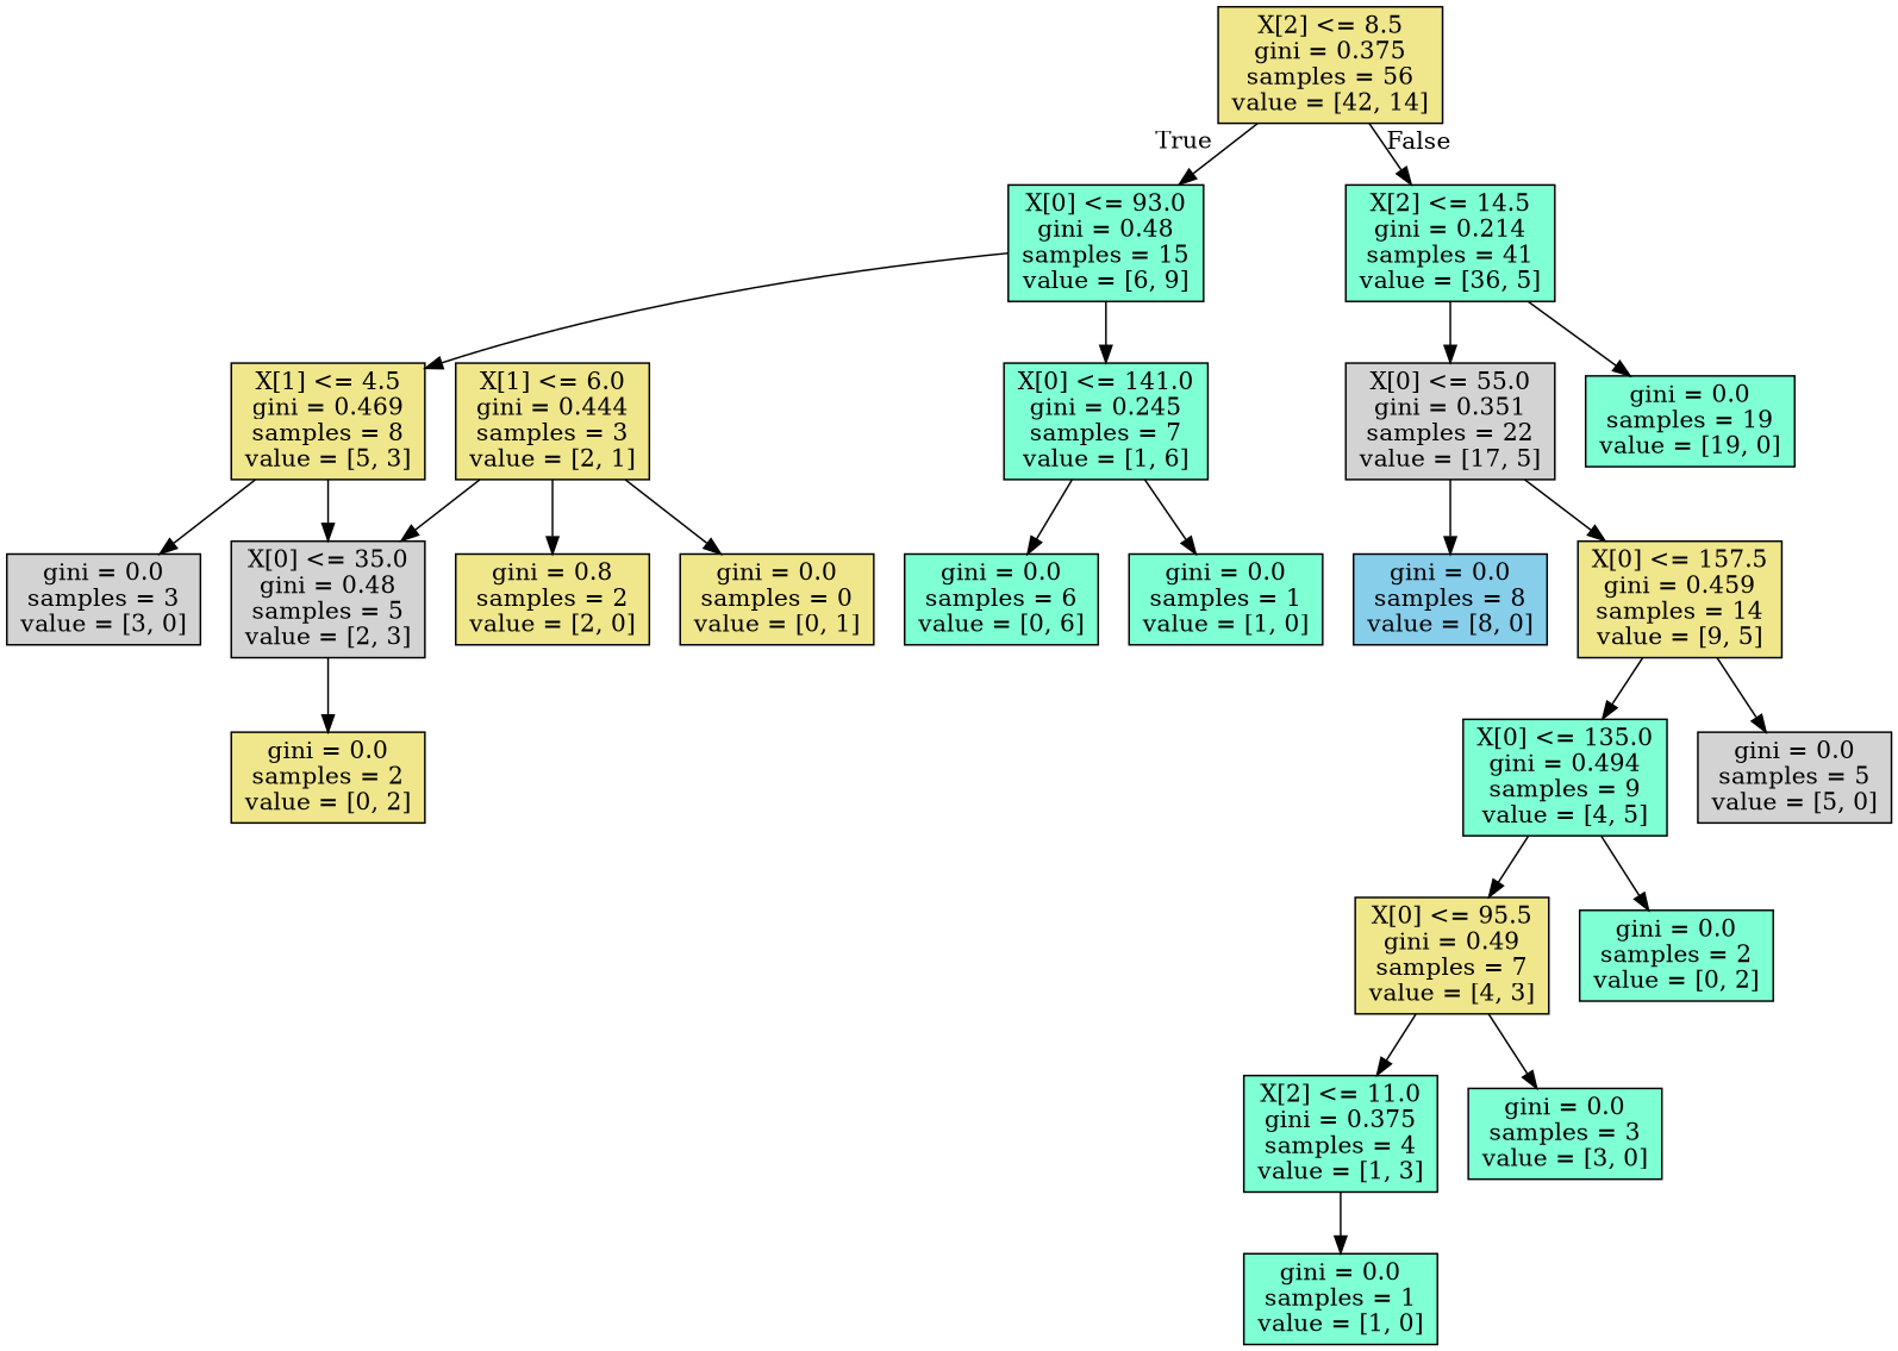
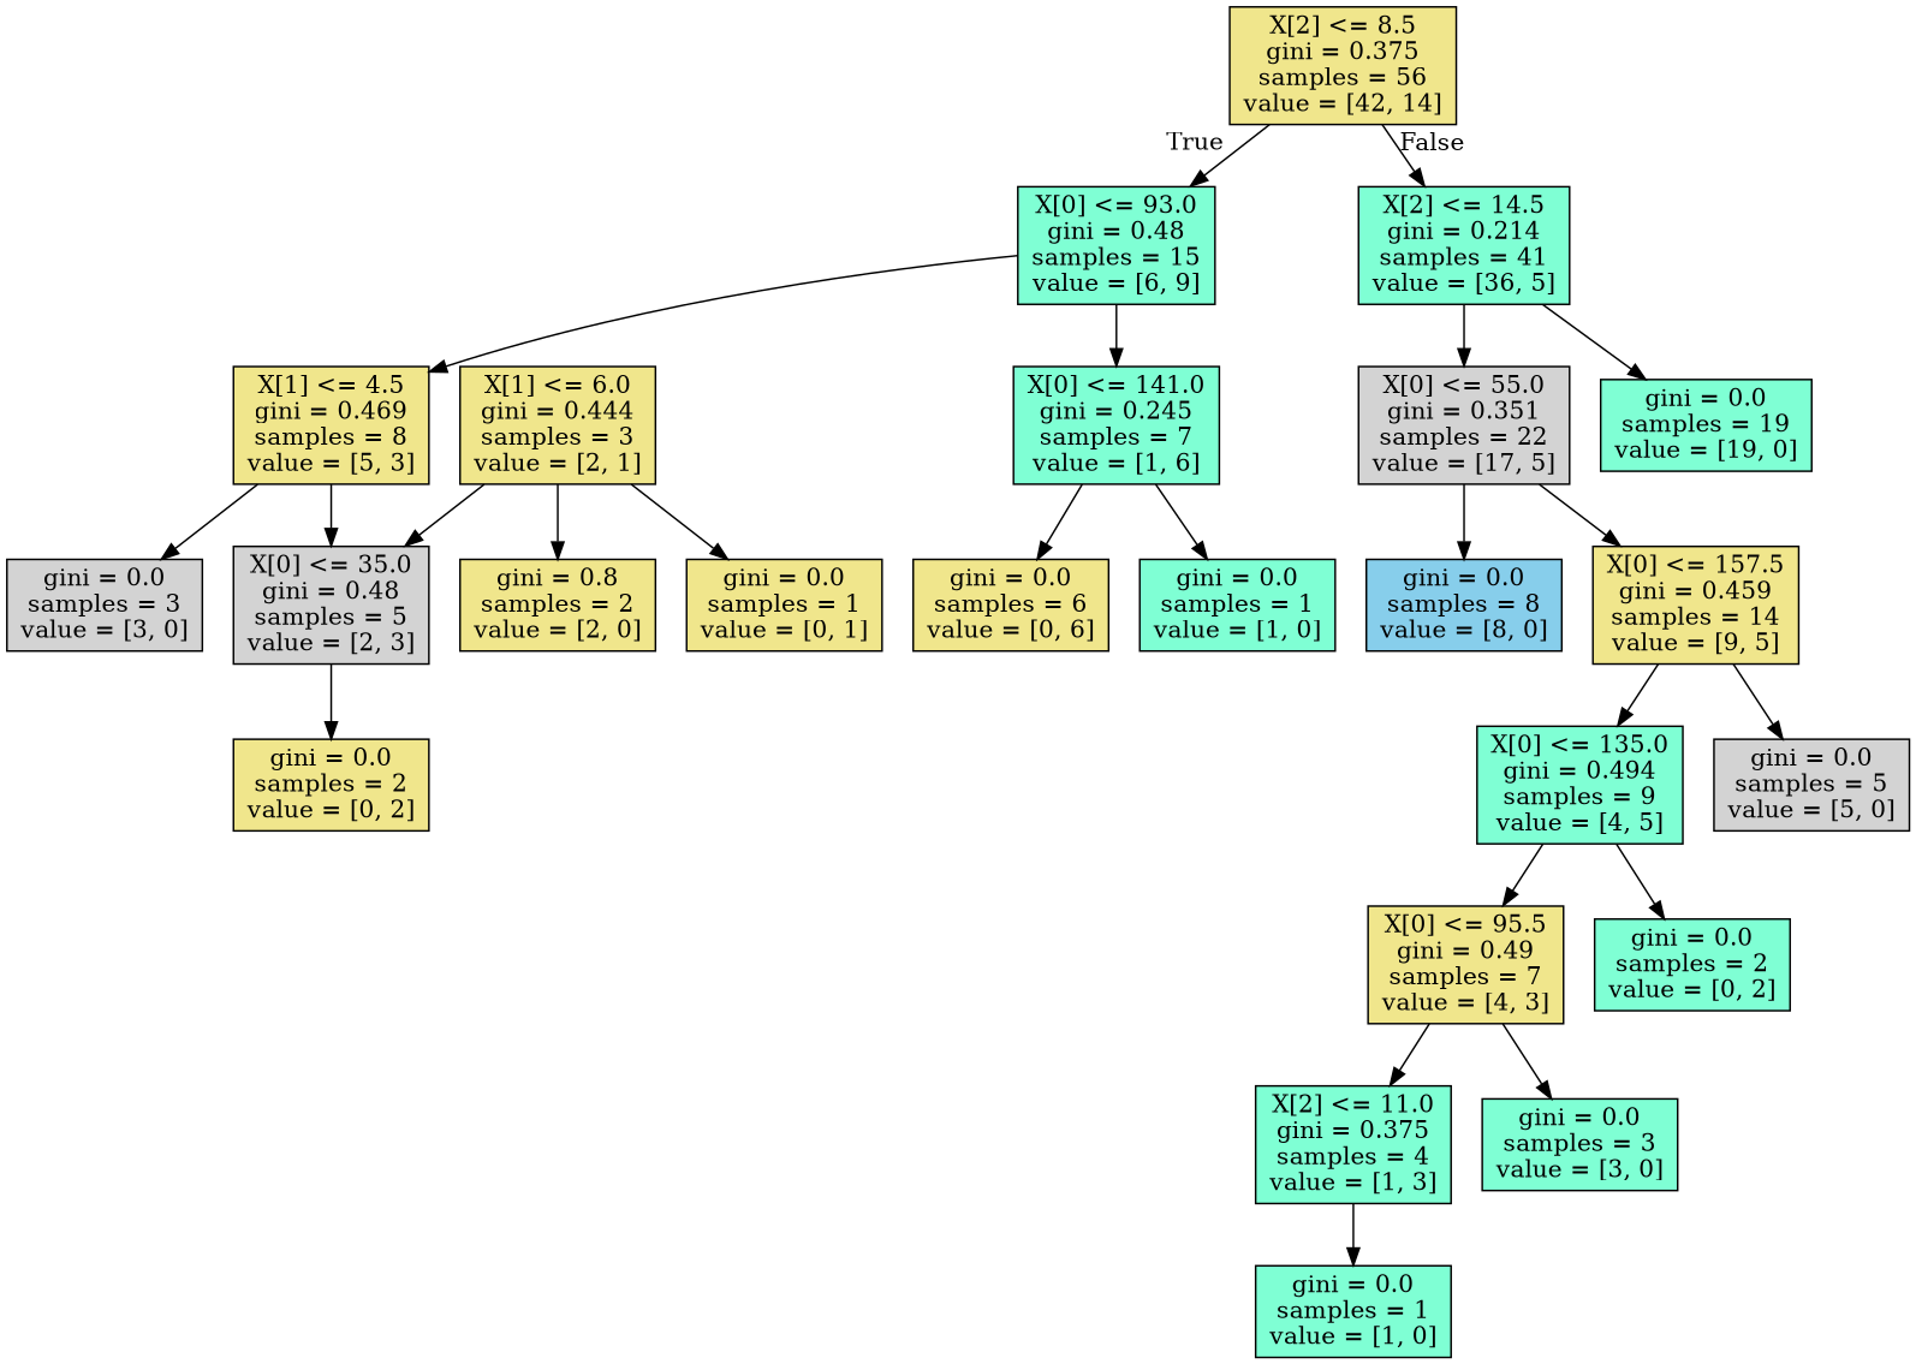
  digraph {
    node [fillcolor=aquamarine shape=box style=filled]
    n1 [fillcolor=khaki label="X[2] <= 8.5\ngini = 0.375\nsamples = 56\nvalue = [42, 14]"]
    n2 [label="X[0] <= 93.0\ngini = 0.48\nsamples = 15\nvalue = [6, 9]"]
    n3 [label="X[2] <= 14.5\ngini = 0.214\nsamples = 41\nvalue = [36, 5]"]
    n4 [fillcolor=khaki label="X[1] <= 4.5\ngini = 0.469\nsamples = 8\nvalue = [5, 3]"]
    n5 [label="X[0] <= 141.0\ngini = 0.245\nsamples = 7\nvalue = [1, 6]"]
    n6 [fillcolor=lightgrey label="X[0] <= 55.0\ngini = 0.351\nsamples = 22\nvalue = [17, 5]"]
    n7 [label="gini = 0.0\nsamples = 19\nvalue = [19, 0]"]
    n8 [fillcolor=lightgrey label="gini = 0.0\nsamples = 3\nvalue = [3, 0]"]
    n9 [fillcolor=lightgrey label="X[0] <= 35.0\ngini = 0.48\nsamples = 5\nvalue = [2, 3]"]
-   n10 [label="gini = 0.0\nsamples = 6\nvalue = [0, 6]"]
+   n10 [fillcolor=khaki label="gini = 0.0\nsamples = 6\nvalue = [0, 6]"]
    n11 [label="gini = 0.0\nsamples = 1\nvalue = [1, 0]"]
    n12 [fillcolor=khaki label="gini = 0.0\nsamples = 2\nvalue = [0, 2]"]
    n13 [fillcolor=khaki label="X[1] <= 6.0\ngini = 0.444\nsamples = 3\nvalue = [2, 1]"]
    n14 [fillcolor=khaki label="gini = 0.8\nsamples = 2\nvalue = [2, 0]"]
-   n15 [fillcolor=khaki label="gini = 0.0\nsamples = 0\nvalue = [0, 1]"]
+   n15 [fillcolor=khaki label="gini = 0.0\nsamples = 1\nvalue = [0, 1]"]
    n16 [fillcolor=skyblue label="gini = 0.0\nsamples = 8\nvalue = [8, 0]"]
    n17 [fillcolor=khaki label="X[0] <= 157.5\ngini = 0.459\nsamples = 14\nvalue = [9, 5]"]
    n18 [label="X[0] <= 135.0\ngini = 0.494\nsamples = 9\nvalue = [4, 5]"]
    n19 [fillcolor=lightgrey label="gini = 0.0\nsamples = 5\nvalue = [5, 0]"]
    n20 [fillcolor=khaki label="X[0] <= 95.5\ngini = 0.49\nsamples = 7\nvalue = [4, 3]"]
    n21 [label="gini = 0.0\nsamples = 2\nvalue = [0, 2]"]
    n22 [label="X[2] <= 11.0\ngini = 0.375\nsamples = 4\nvalue = [1, 3]"]
    n23 [label="gini = 0.0\nsamples = 3\nvalue = [3, 0]"]
    n24 [label="gini = 0.0\nsamples = 1\nvalue = [1, 0]"]
    n1 -> n2 [headlabel=True labelangle=45 labeldistance=2.5]
    n1 -> n3 [headlabel=False labelangle=-45 labeldistance=2.5]
    n2 -> n4
    n2 -> n5
    n3 -> n6
    n3 -> n7
    n4 -> n8
    n4 -> n9
    n5 -> n10
    n5 -> n11
    n6 -> n16
    n6 -> n17
    n9 -> n12
    n13 -> n9
    n13 -> n14
    n13 -> n15
    n17 -> n18
    n17 -> n19
    n18 -> n20
    n18 -> n21
    n20 -> n22
    n20 -> n23
    n22 -> n24
  }
